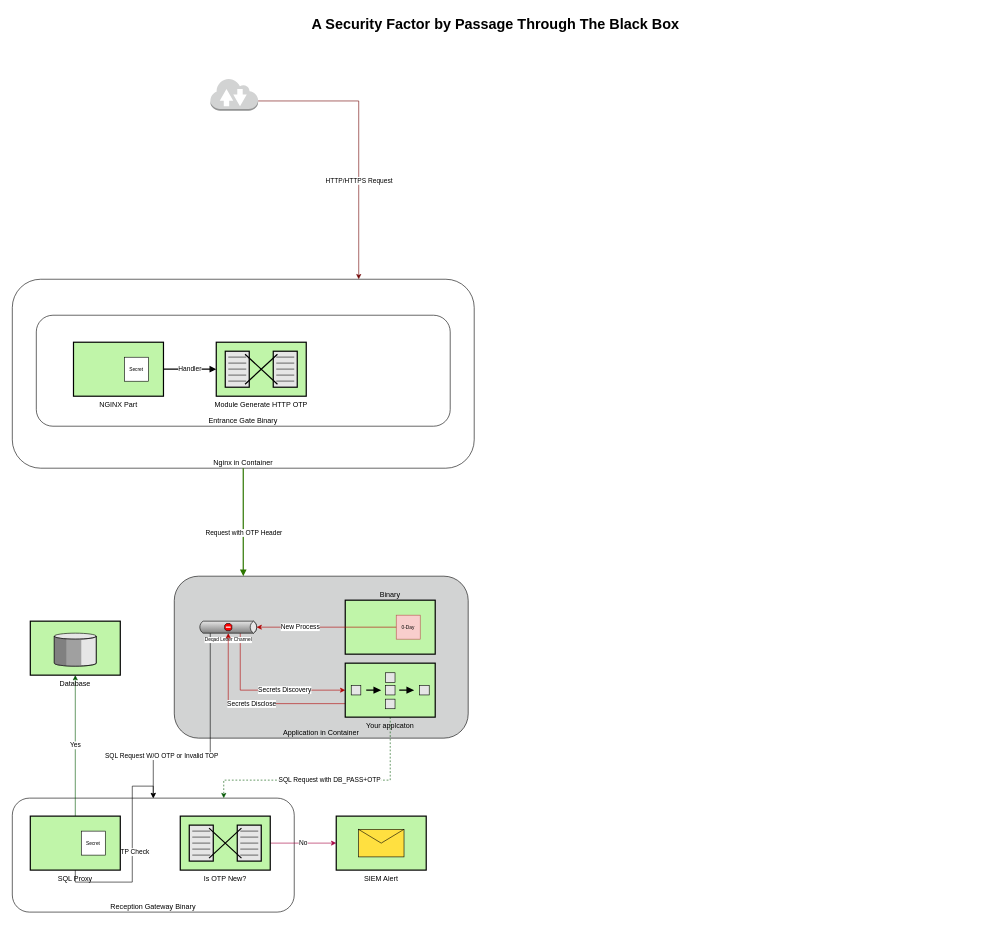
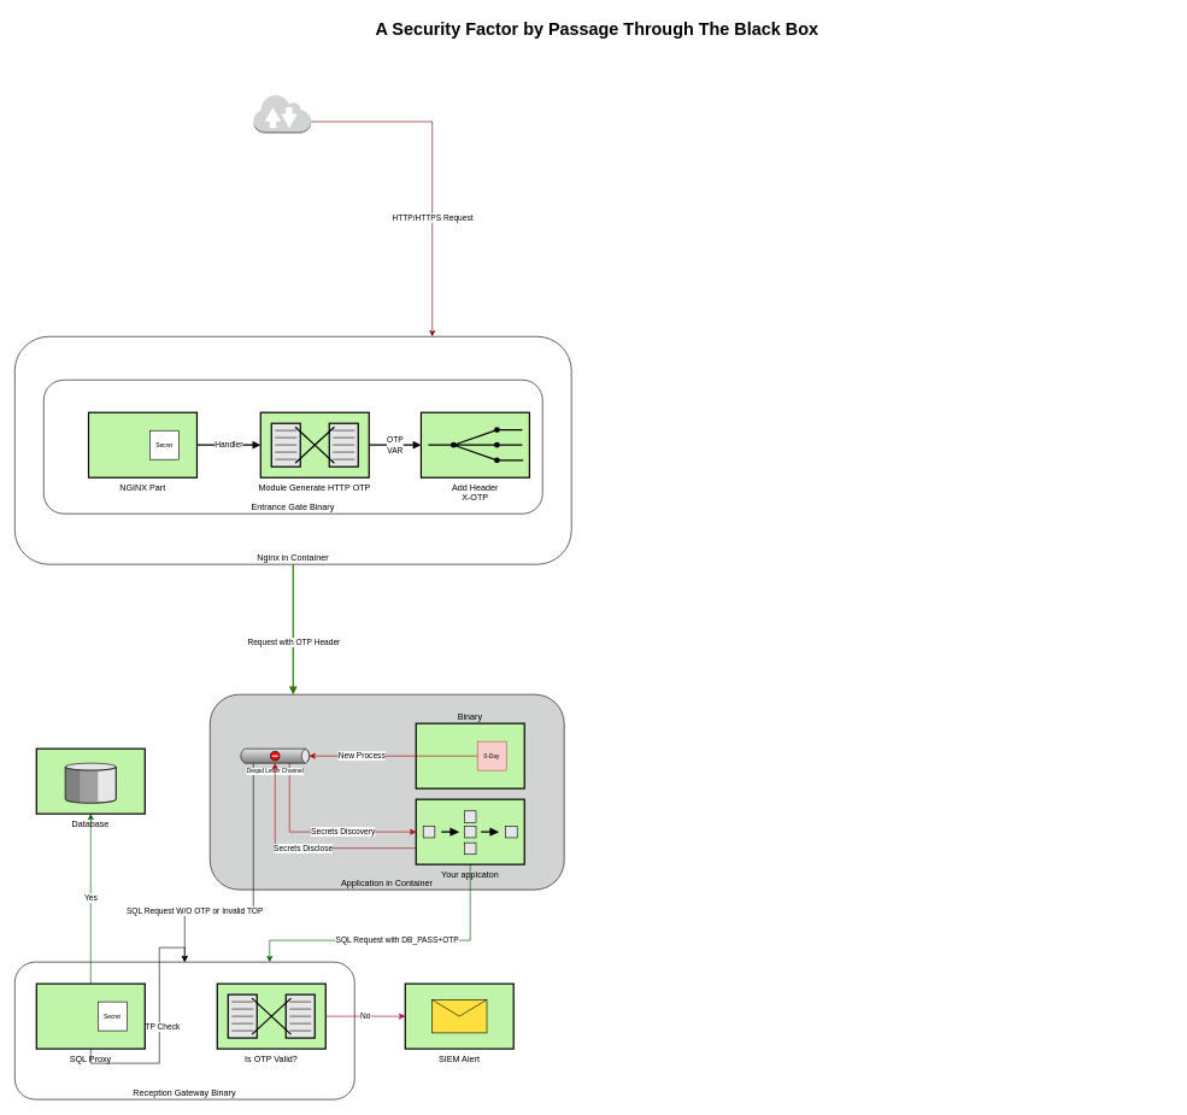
  <mxCell id="0" style=";html=1;" />
  <mxCell id="1" style=";html=1;" parent="0" />
  <mxCell id="2" value="Reception Gateway Binary" style="rounded=1;whiteSpace=wrap;html=1;verticalAlign=bottom;" vertex="1" parent="1"><mxGeometry x="20" y="1330" width="470" height="190" as="geometry" /></mxCell>
  <mxCell id="3" value="Application in Container" style="rounded=1;whiteSpace=wrap;html=1;verticalAlign=bottom;fillColor=#d2d3d3;" vertex="1" parent="1"><mxGeometry x="290" y="960" width="490" height="270" as="geometry" /></mxCell>
  <mxCell id="4" value="Nginx in Container" style="rounded=1;whiteSpace=wrap;html=1;verticalAlign=bottom;" vertex="1" parent="1"><mxGeometry x="20" y="465" width="770" height="315" as="geometry" /></mxCell>
  <mxCell id="5" value="Entrance Gate Binary" style="rounded=1;whiteSpace=wrap;html=1;verticalAlign=bottom;" vertex="1" parent="1"><mxGeometry x="60" y="525" width="690" height="185" as="geometry" /></mxCell>
+ <mxCell id="6" value="OTP&lt;br&gt;VAR" style="edgeStyle=orthogonalEdgeStyle;rounded=0;html=1;endArrow=block;endFill=1;jettySize=auto;orthogonalLoop=1;strokeWidth=2;startArrow=none;startFill=0;" parent="1" source="7" target="10" edge="1"><mxGeometry relative="1" as="geometry" /></mxCell>
  <mxCell id="7" value="Module Generate HTTP OTP" style="strokeWidth=2;dashed=0;align=center;fontSize=12;shape=mxgraph.eip.message_translator;fillColor=#c0f5a9;verticalLabelPosition=bottom;verticalAlign=top;" parent="1" vertex="1"><mxGeometry x="360" y="570" width="150" height="90" as="geometry" /></mxCell>
  <mxCell id="8" style="edgeStyle=orthogonalEdgeStyle;rounded=0;html=1;endArrow=block;endFill=1;jettySize=auto;orthogonalLoop=1;strokeWidth=2;startArrow=none;startFill=0;fillColor=#60a917;strokeColor=#2D7600;exitX=0.5;exitY=1;exitDx=0;exitDy=0;" parent="1" source="4" edge="1"><mxGeometry relative="1" as="geometry"><Array as="points"><mxPoint x="405" y="960" /></Array><mxPoint x="405" y="960" as="targetPoint" /></mxGeometry></mxCell>
  <mxCell id="9" value="Request with OTP Header" style="edgeLabel;html=1;align=center;verticalAlign=middle;resizable=0;points=[];" vertex="1" connectable="0" parent="8"><mxGeometry x="-0.859" relative="1" as="geometry"><mxPoint y="94" as="offset" /></mxGeometry></mxCell>
+ <mxCell id="10" value="Add Header&#10;X-OTP" style="strokeWidth=2;dashed=0;align=center;fontSize=12;fillColor=#c0f5a9;verticalLabelPosition=bottom;verticalAlign=top;shape=mxgraph.eip.recipient_list;" parent="1" vertex="1"><mxGeometry x="582" y="570" width="150" height="90" as="geometry" /></mxCell>
  <mxCell id="11" value="Handler" style="edgeStyle=orthogonalEdgeStyle;rounded=0;html=1;endArrow=block;endFill=1;jettySize=auto;orthogonalLoop=1;strokeWidth=2;startArrow=none;startFill=0;" parent="1" source="12" target="7" edge="1"><mxGeometry relative="1" as="geometry" /></mxCell>
  <mxCell id="12" value="NGINX Part" style="strokeWidth=2;dashed=0;align=center;fontSize=12;shape=rect;verticalLabelPosition=bottom;verticalAlign=top;fillColor=#c0f5a9" parent="1" vertex="1"><mxGeometry x="122" y="570" width="150" height="90" as="geometry" /></mxCell>
  <mxCell id="13" value="Secret" style="strokeWidth=1;dashed=0;align=center;fontSize=8;shape=rect;fillColor=#ffffff;strokeColor=#000000;" parent="12" vertex="1"><mxGeometry x="85" y="25" width="40" height="40" as="geometry" /></mxCell>
  <mxCell id="14" value="Binary" style="strokeWidth=2;dashed=0;align=center;fontSize=12;shape=rect;verticalLabelPosition=top;verticalAlign=bottom;fillColor=#c0f5a9;labelPosition=center;" parent="1" vertex="1"><mxGeometry x="575" y="1000" width="150" height="90" as="geometry" /></mxCell>
  <mxCell id="15" value="0-Day" style="strokeWidth=1;dashed=0;align=center;fontSize=8;shape=rect;fillColor=#f8cecc;strokeColor=#b85450;" parent="14" vertex="1"><mxGeometry x="85" y="25" width="40" height="40" as="geometry" /></mxCell>
  <mxCell id="16" value="OTP Check" style="edgeStyle=orthogonalEdgeStyle;rounded=0;orthogonalLoop=1;jettySize=auto;html=1;" edge="1" parent="1" source="18" target="2"><mxGeometry relative="1" as="geometry" /></mxCell>
  <mxCell id="17" value="Yes" style="edgeStyle=orthogonalEdgeStyle;rounded=0;orthogonalLoop=1;jettySize=auto;html=1;entryX=0.5;entryY=1;entryDx=0;entryDy=0;entryPerimeter=0;fillColor=#008a00;strokeColor=#005700;" edge="1" parent="1" source="18" target="29"><mxGeometry relative="1" as="geometry" /></mxCell>
  <mxCell id="18" value="SQL Proxy" style="strokeWidth=2;dashed=0;align=center;fontSize=12;shape=rect;verticalLabelPosition=bottom;verticalAlign=top;fillColor=#c0f5a9" parent="1" vertex="1"><mxGeometry x="50" y="1360" width="150" height="90" as="geometry" /></mxCell>
  <mxCell id="19" value="Secret" style="strokeWidth=1;dashed=0;align=center;fontSize=8;shape=rect" parent="18" vertex="1"><mxGeometry x="85" y="25" width="40" height="40" as="geometry" /></mxCell>
  <mxCell id="20" value="No" style="edgeStyle=orthogonalEdgeStyle;rounded=0;orthogonalLoop=1;jettySize=auto;html=1;entryX=0;entryY=0.5;entryDx=0;entryDy=0;entryPerimeter=0;fillColor=#d80073;strokeColor=#A50040;" edge="1" parent="1" source="21" target="25"><mxGeometry relative="1" as="geometry" /></mxCell>
- <mxCell id="21" value="Is OTP New?" style="strokeWidth=2;dashed=0;align=center;fontSize=12;shape=mxgraph.eip.message_translator;fillColor=#c0f5a9;verticalLabelPosition=bottom;verticalAlign=top;" parent="1" vertex="1"><mxGeometry x="300" y="1360" width="150" height="90" as="geometry" /></mxCell>
+ <mxCell id="21" value="Is OTP Valid?" style="strokeWidth=2;dashed=0;align=center;fontSize=12;shape=mxgraph.eip.message_translator;fillColor=#c0f5a9;verticalLabelPosition=bottom;verticalAlign=top;" parent="1" vertex="1"><mxGeometry x="300" y="1360" width="150" height="90" as="geometry" /></mxCell>
  <mxCell id="22" value="Secrets Discovery" style="edgeStyle=orthogonalEdgeStyle;rounded=0;orthogonalLoop=1;jettySize=auto;html=1;exitX=0;exitY=1;exitDx=70;exitDy=0;exitPerimeter=0;entryX=0;entryY=0.5;entryDx=0;entryDy=0;entryPerimeter=0;fillColor=#e51400;strokeColor=#B20000;" edge="1" parent="1" source="24" target="28"><mxGeometry x="0.255" relative="1" as="geometry"><mxPoint as="offset" /></mxGeometry></mxCell>
  <mxCell id="23" value="SQL Request W/O OTP or Invalid TOP" style="edgeStyle=orthogonalEdgeStyle;rounded=0;orthogonalLoop=1;jettySize=auto;html=1;exitX=0;exitY=1;exitDx=20;exitDy=0;exitPerimeter=0;" edge="1" parent="1" source="24" target="2"><mxGeometry x="0.54" relative="1" as="geometry"><Array as="points"><mxPoint x="350" y="1260" /><mxPoint x="255" y="1260" /></Array><mxPoint x="-1" as="offset" /></mxGeometry></mxCell>
  <mxCell id="24" value="Deqad Letter Channel" style="strokeWidth=1;dashed=0;align=center;html=1;fontSize=8;shape=mxgraph.eip.deadLetterChannel;verticalLabelPosition=bottom;labelBackgroundColor=#ffffff;verticalAlign=top;" parent="1" vertex="1"><mxGeometry x="330" y="1035" width="100" height="20" as="geometry" /></mxCell>
  <mxCell id="25" value="SIEM Alert" style="strokeWidth=2;dashed=0;align=center;fontSize=12;fillColor=#c0f5a9;verticalLabelPosition=bottom;verticalAlign=top;shape=mxgraph.eip.envelope_wrapper;" parent="1" vertex="1"><mxGeometry x="560" y="1360" width="150" height="90" as="geometry" /></mxCell>
  <mxCell id="26" value="Secrets Disclose" style="edgeStyle=orthogonalEdgeStyle;rounded=0;orthogonalLoop=1;jettySize=auto;html=1;exitX=0;exitY=0.75;exitDx=0;exitDy=0;exitPerimeter=0;fillColor=#e51400;strokeColor=#B20000;" edge="1" parent="1" source="28" target="24"><mxGeometry relative="1" as="geometry" /></mxCell>
- <mxCell id="27" value="SQL Request with DB_PASS+OTP" style="edgeStyle=orthogonalEdgeStyle;rounded=0;orthogonalLoop=1;jettySize=auto;html=1;exitX=0.5;exitY=1;exitDx=0;exitDy=0;exitPerimeter=0;entryX=0.75;entryY=0;entryDx=0;entryDy=0;fillColor=#008a00;strokeColor=#005700;dashed=1;" edge="1" parent="1" source="28" target="2"><mxGeometry relative="1" as="geometry"><Array as="points"><mxPoint x="650" y="1300" /><mxPoint x="373" y="1300" /></Array></mxGeometry></mxCell>
+ <mxCell id="27" value="SQL Request with DB_PASS+OTP" style="edgeStyle=orthogonalEdgeStyle;rounded=0;orthogonalLoop=1;jettySize=auto;html=1;exitX=0.5;exitY=1;exitDx=0;exitDy=0;exitPerimeter=0;entryX=0.75;entryY=0;entryDx=0;entryDy=0;fillColor=#008a00;strokeColor=#005700;" edge="1" parent="1" source="28" target="2"><mxGeometry relative="1" as="geometry"><Array as="points"><mxPoint x="650" y="1300" /><mxPoint x="373" y="1300" /></Array></mxGeometry></mxCell>
  <mxCell id="28" value="Your applcaton" style="strokeWidth=2;dashed=0;align=center;fontSize=12;fillColor=#c0f5a9;verticalLabelPosition=bottom;verticalAlign=top;shape=mxgraph.eip.composed_message_processor;" parent="1" vertex="1"><mxGeometry x="575" y="1105" width="150" height="90" as="geometry" /></mxCell>
  <mxCell id="29" value="Database" style="strokeWidth=2;dashed=0;align=center;fontSize=12;verticalLabelPosition=bottom;verticalAlign=top;shape=mxgraph.eip.message_store;fillColor=#c0f5a9" parent="1" vertex="1"><mxGeometry x="50" y="1035" width="150" height="90" as="geometry" /></mxCell>
  <mxCell id="30" value="A Security Factor by Passage Through The Black Box" style="text;strokeColor=none;fillColor=none;html=1;fontSize=24;fontStyle=1;verticalAlign=middle;align=center;" parent="1" vertex="1"><mxGeometry x="30" y="20" width="1590" height="40" as="geometry" /></mxCell>
  <mxCell id="31" value="HTTP/HTTPS Request" style="edgeStyle=orthogonalEdgeStyle;rounded=0;orthogonalLoop=1;jettySize=auto;html=1;exitX=1;exitY=0.7;exitDx=0;exitDy=0;exitPerimeter=0;entryX=0.75;entryY=0;entryDx=0;entryDy=0;fillColor=#a20025;strokeColor=#6F0000;" edge="1" parent="1" source="32" target="4"><mxGeometry x="0.299" relative="1" as="geometry"><Array as="points"><mxPoint x="598" y="168" /></Array><mxPoint y="-1" as="offset" /></mxGeometry></mxCell>
  <mxCell id="32" value="" style="outlineConnect=0;dashed=0;verticalLabelPosition=bottom;verticalAlign=top;align=center;html=1;shape=mxgraph.aws3.internet_2;fillColor=#D2D3D3;gradientColor=none;" vertex="1" parent="1"><mxGeometry x="350.25" y="130" width="79.5" height="54" as="geometry" /></mxCell>
  <mxCell id="33" value="New Process" style="edgeStyle=orthogonalEdgeStyle;rounded=0;orthogonalLoop=1;jettySize=auto;html=1;exitX=0;exitY=0.5;exitDx=0;exitDy=0;entryX=1;entryY=0.5;entryDx=-2.7;entryDy=0;entryPerimeter=0;fillColor=#e51400;strokeColor=#B20000;" edge="1" parent="1" source="15" target="24"><mxGeometry x="0.375" relative="1" as="geometry"><mxPoint as="offset" /></mxGeometry></mxCell>
